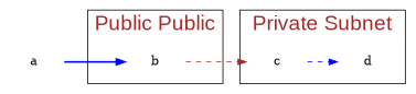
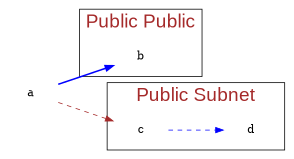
  digraph {
    fontcolor=brown
    fontname=Arial
    fontsize=25
    rankdir=LR
    node [shape=none]
    edge [color=blue fontname=Arial fontsize=20 style=dashed]
    b [width=1]
    c [width=1]
    d [width=1]
    a [width=1]
    subgraph cluster_1 {
      label="Public Public"
      b
    }
    subgraph cluster_2 {
-     label="Private Subnet"
+     label="Public Subnet"
      c
      d
    }
-   b -> c [color=brown]
+   a -> c [color=brown]
    c -> d
    a -> b [style=bold]
  }
